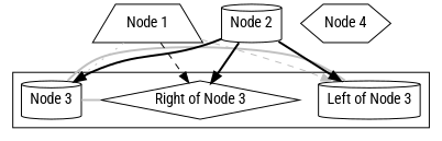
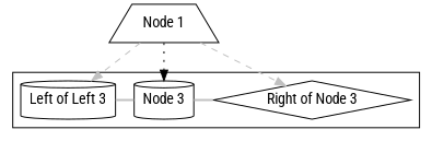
  digraph {
    fontname="Roboto Condensed"
    node [fontname="Roboto Condensed" shape=cylinder]
    edge [fontname="Roboto Condensed" style=bold]
-   n1 [label="Left of Node 3"]
+   n1 [label="Left of Left 3"]
    n2 [label="Node 3"]
    n3 [label="Right of Node 3" shape=diamond]
    n4 [label="Node 1" shape=trapezium]
-   n5 [label="Node 2"]
-   n6 [label="Node 4" shape=hexagon]
    subgraph cluster_1 {
      subgraph sub_2 {
        rank=same
        n1
        n2
        n3
      }
    }
    n1 -> n2 [arrowhead=none color=grey]
    n2 -> n3 [arrowhead=none color=grey]
    n4 -> n1 [color=grey style=dashed]
-   n4 -> n2 [style=dotted color=grey]
-   n4 -> n3 [style=dashed]
-   n5 -> n1
-   n5 -> n2
-   n5 -> n3
+   n4 -> n2 [style=dotted]
+   n4 -> n3 [style=dashed color=grey]
  }
